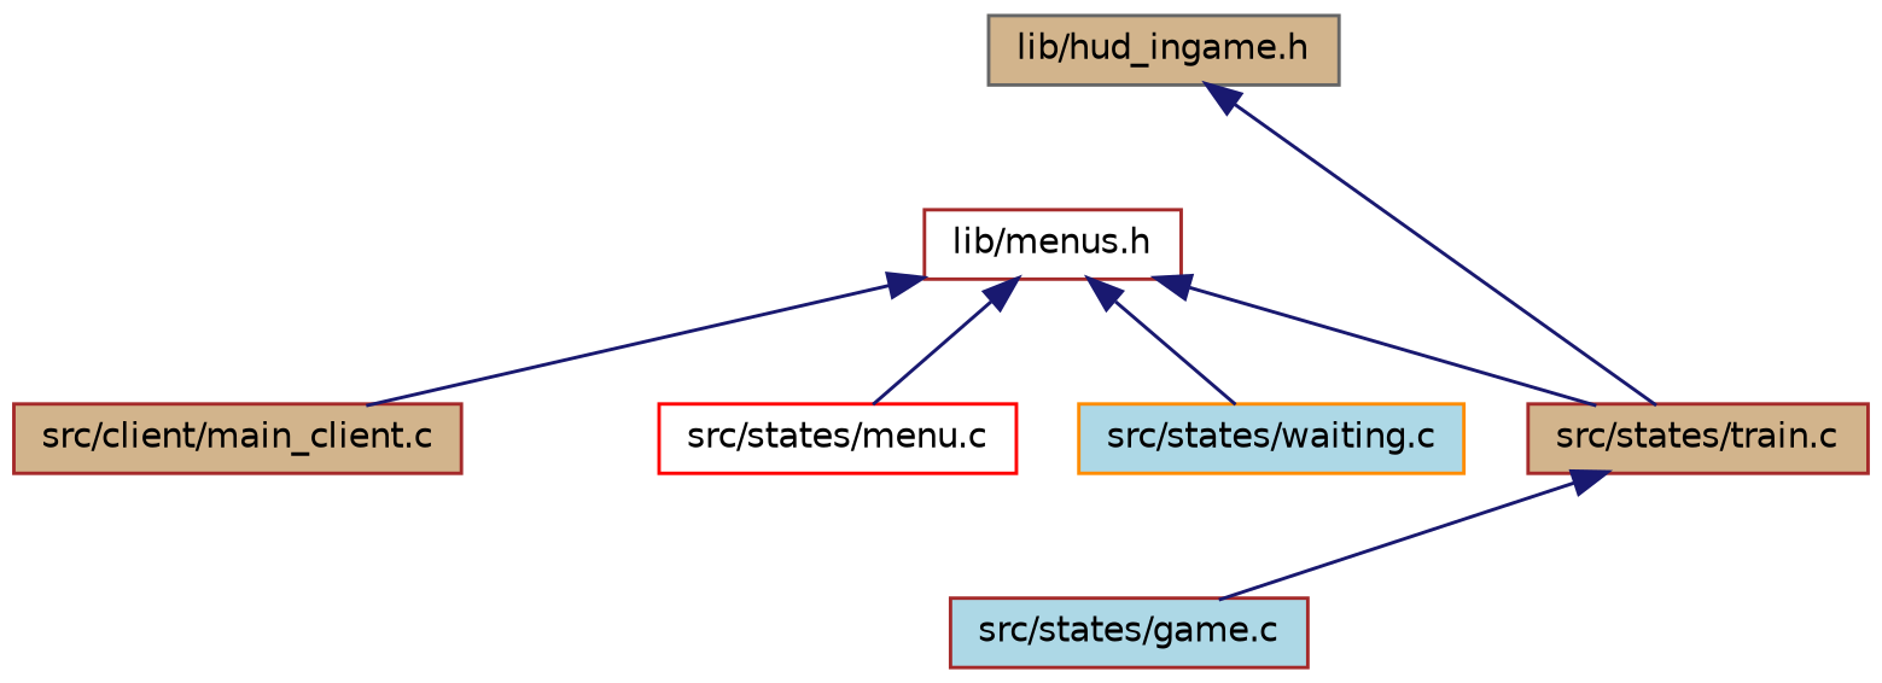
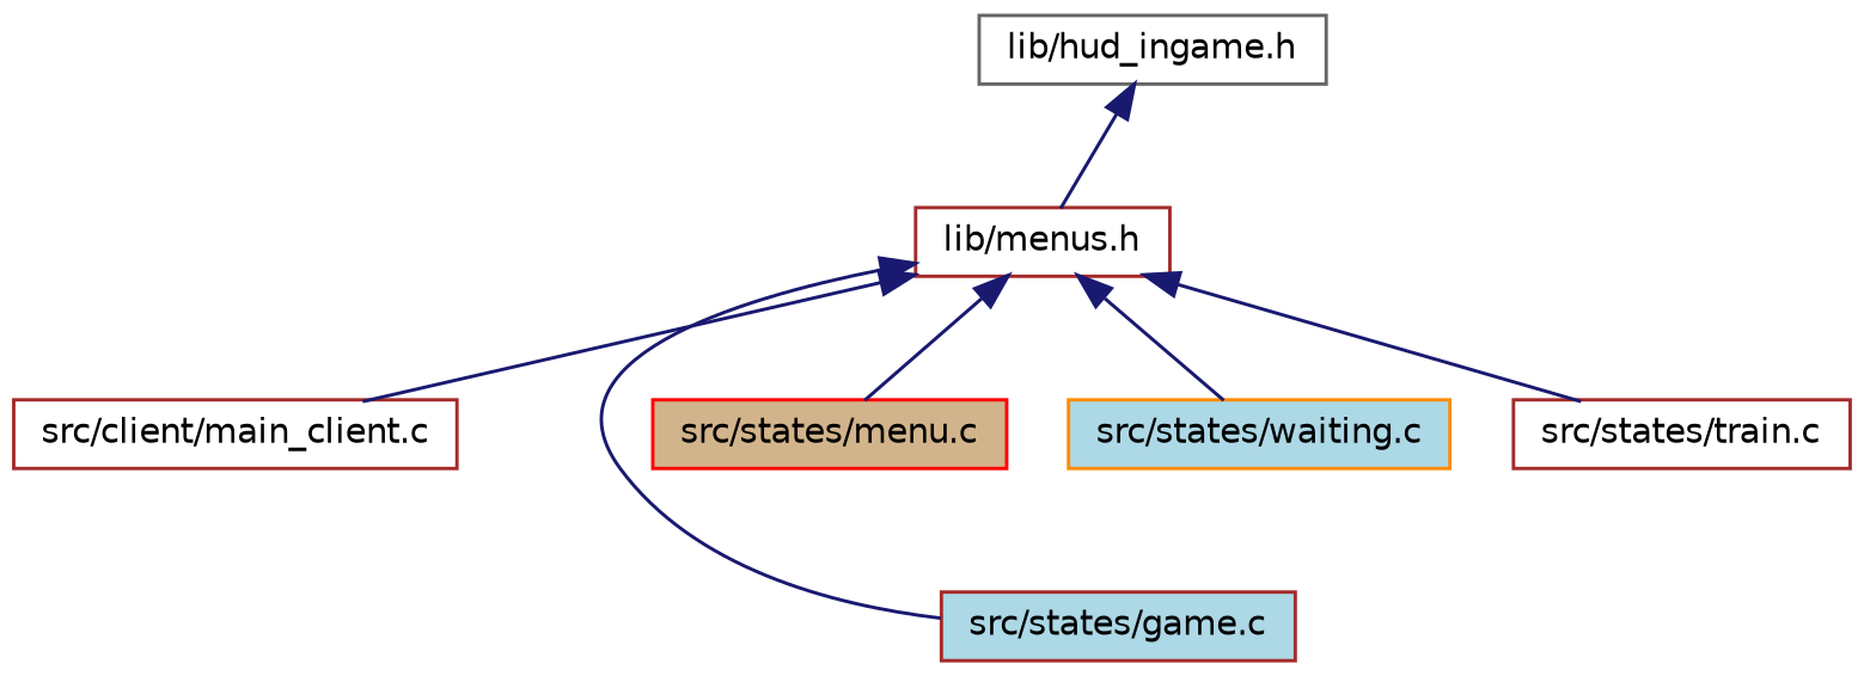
  digraph {
    node [color=brown fillcolor=white fontname=Helvetica fontsize=10 shape=record style=filled]
    edge [color=midnightblue dir=back fontname=Helvetica fontsize=10 labelfontname=Helvetica labelfontsize=10 style=solid]
-   n1 [color=gray40 fillcolor=tan fontcolor=black height=0.2 label="lib/hud_ingame.h" width=0.4]
+   n1 [color=gray40 fontcolor=black height=0.2 label="lib/hud_ingame.h" width=0.4]
    n2 [height=0.2 label="lib/menus.h" width=0.4]
-   n3 [fillcolor=tan height=0.2 label="src/client/main_client.c" width=0.4]
+   n3 [height=0.2 label="src/client/main_client.c" width=0.4]
    n4 [fillcolor=lightblue height=0.2 label="src/states/game.c" width=0.4]
-   n5 [color=red height=0.2 label="src/states/menu.c" width=0.4]
-   n6 [fillcolor=tan height=0.2 label="src/states/train.c" width=0.4]
+   n5 [color=red fillcolor=tan height=0.2 label="src/states/menu.c" width=0.4]
+   n6 [height=0.2 label="src/states/train.c" width=0.4]
    n7 [color=darkorange fillcolor=lightblue height=0.2 label="src/states/waiting.c" width=0.4]
-   n1 -> n6
+   n1 -> n2
    n2 -> n3
-   n6 -> n4
+   n2 -> n4
    n2 -> n5
    n2 -> n6
    n2 -> n7
  }
